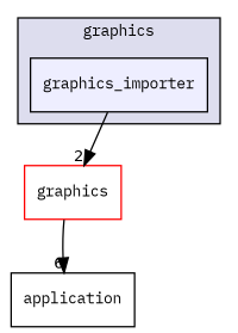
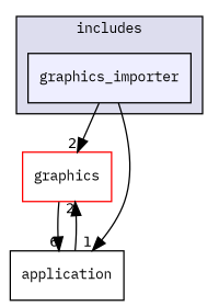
  digraph {
    compound=true
    fontname="IBM Plex Mono"
    node [fontname="IBM Plex Mono" fontsize=10 shape=box style=filled]
    edge [fontname="IBM Plex Mono" headlabel=2 labeldistance=1.5 labelfontname=Helvetica labelfontsize=10]
    n1 [fillcolor="#eeeeff" label=graphics_importer pencolor=black]
    n2 [color=red fillcolor=white label=graphics]
    n3 [label=application style=""]
    subgraph cluster_1 {
      bgcolor="#ddddee"
      fontsize=10
-     label=graphics
+     label=includes
      pencolor=black
      n1
    }
    n1 -> n2
+   n1 -> n3 [headlabel=1]
    n2 -> n3 [headlabel=6]
+   n3 -> n2
  }
